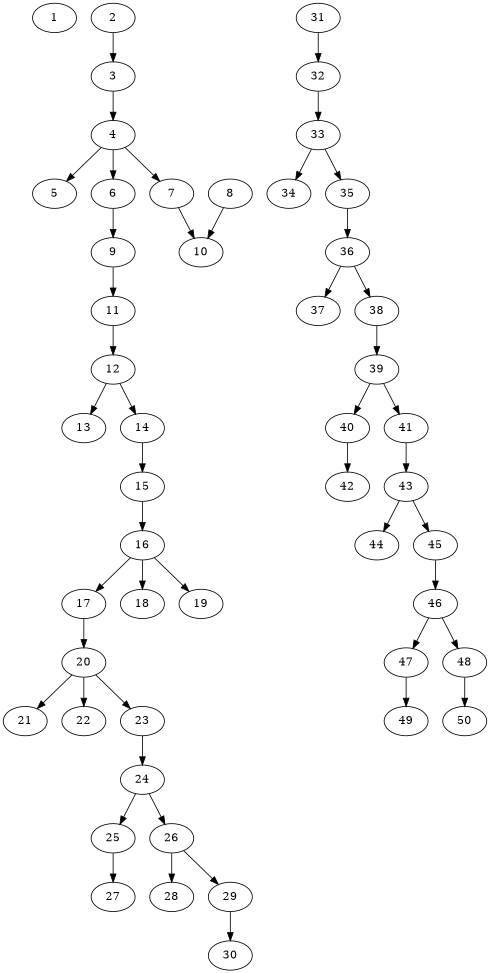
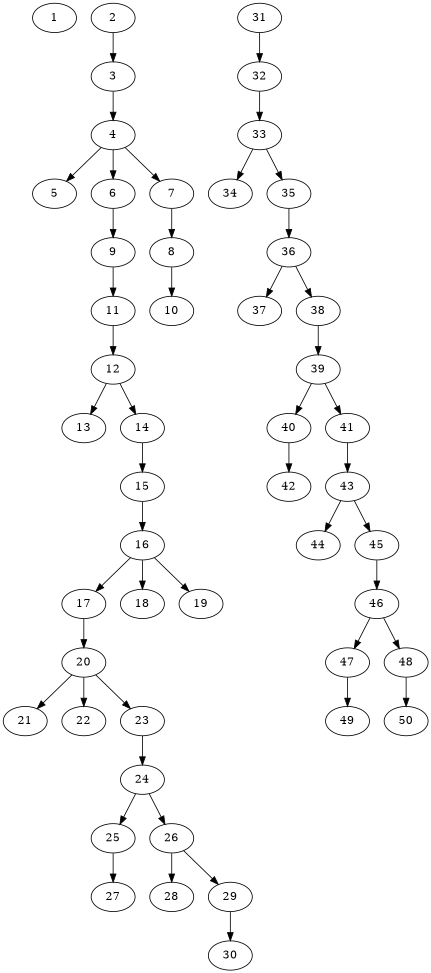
  digraph {
    node [alpha=0.18]
    1 [alpha=0.11]
    2 [alpha=0.14]
    3 [alpha=0.07]
    4 [alpha=0.04]
    5 [alpha=0.07]
    6
    7 [alpha=0.14]
    9 [alpha=0.16]
    8
    11 [alpha=0.15]
    10
    12 [alpha=0.04]
    13 [alpha=0.11]
    14 [alpha=0.19]
    15 [alpha=0.17]
    16
    17 [alpha=0.08]
    18
    19 [alpha=0.01]
    20 [alpha=0.01]
    21 [alpha=0.09]
    22 [alpha=0.14]
    23 [alpha=0.02]
    24 [alpha=0.02]
    25 [alpha=0.05]
    26 [alpha=0.13]
    27 [alpha=0.13]
    28 [alpha=0.01]
    29 [alpha=0.19]
    30
    31 [alpha=0.01]
    32 [alpha=0.19]
    33 [alpha=0.12]
    34 [alpha=0.16]
    35 [alpha=0.08]
    36 [alpha=0.11]
    37 [alpha=0.17]
    38 [alpha=0.13]
    39
    40 [alpha=0.08]
    41 [alpha=0.01]
    42 [alpha=0.09]
    43 [alpha=0.00]
    44 [alpha=0.02]
    45 [alpha=0.00]
    46 [alpha=0.12]
    47 [alpha=0.04]
    48 [alpha=0.19]
    49 [alpha=0.14]
    50 [alpha=0.00]
    2 -> 3
    3 -> 4
    4 -> 5
    4 -> 6
    4 -> 7
    6 -> 9
-   7 -> 10
+   7 -> 8
    9 -> 11
    8 -> 10
    11 -> 12
    12 -> 13
    12 -> 14
    14 -> 15
    15 -> 16
    16 -> 17
    16 -> 18
    16 -> 19
    17 -> 20
    20 -> 21
    20 -> 22
    20 -> 23
    23 -> 24
    24 -> 25
    24 -> 26
    25 -> 27
    26 -> 28
    26 -> 29
    29 -> 30
    31 -> 32
    32 -> 33
    33 -> 34
    33 -> 35
    35 -> 36
    36 -> 37
    36 -> 38
    38 -> 39
    39 -> 40
    39 -> 41
    40 -> 42
    41 -> 43
    43 -> 44
    43 -> 45
    45 -> 46
    46 -> 47
    46 -> 48
    47 -> 49
    48 -> 50
  }
